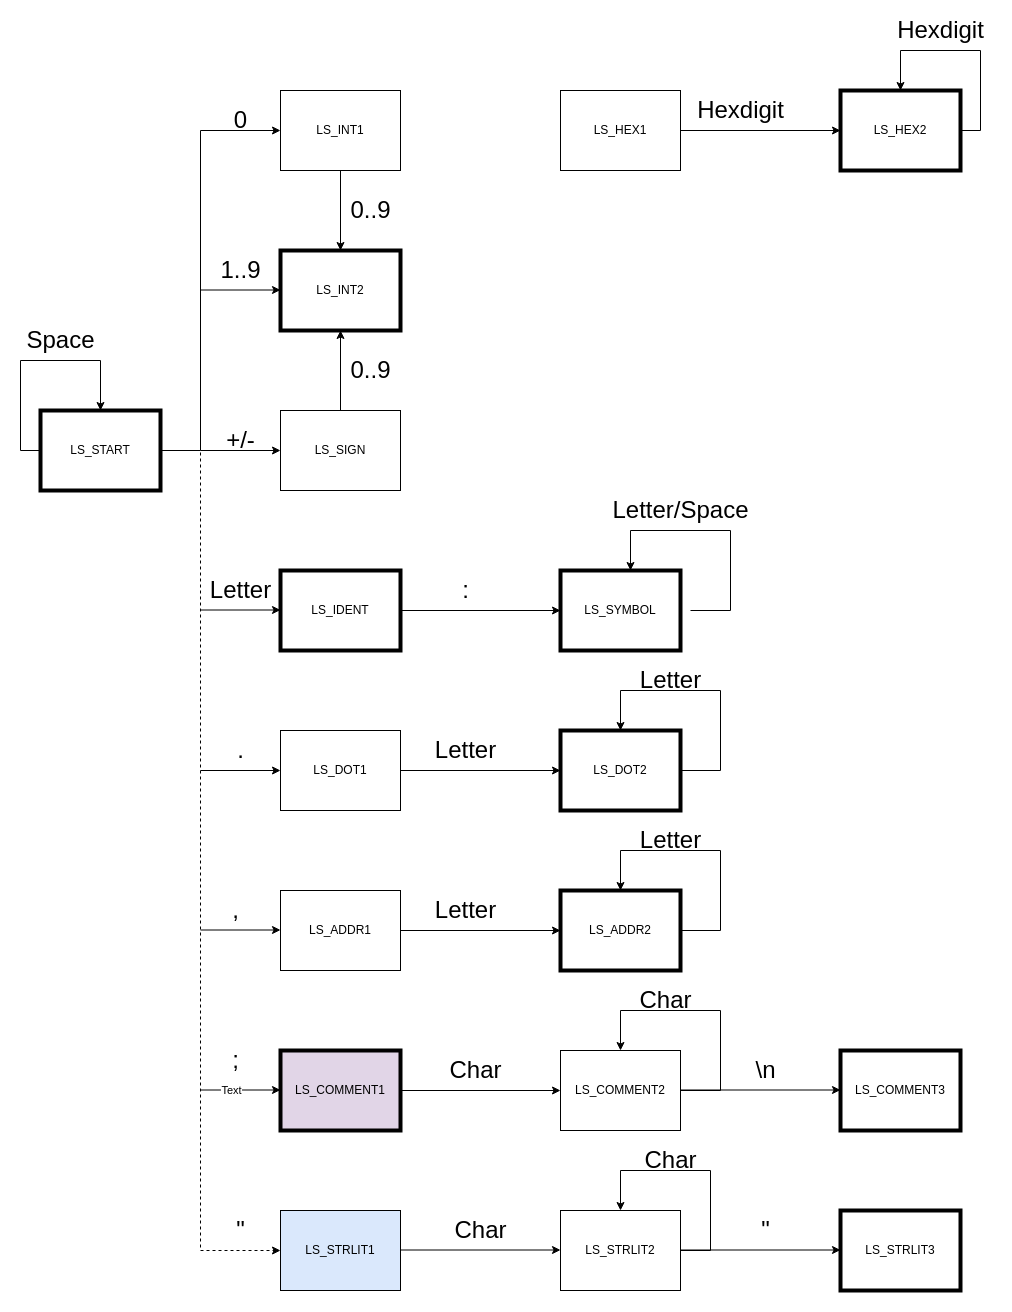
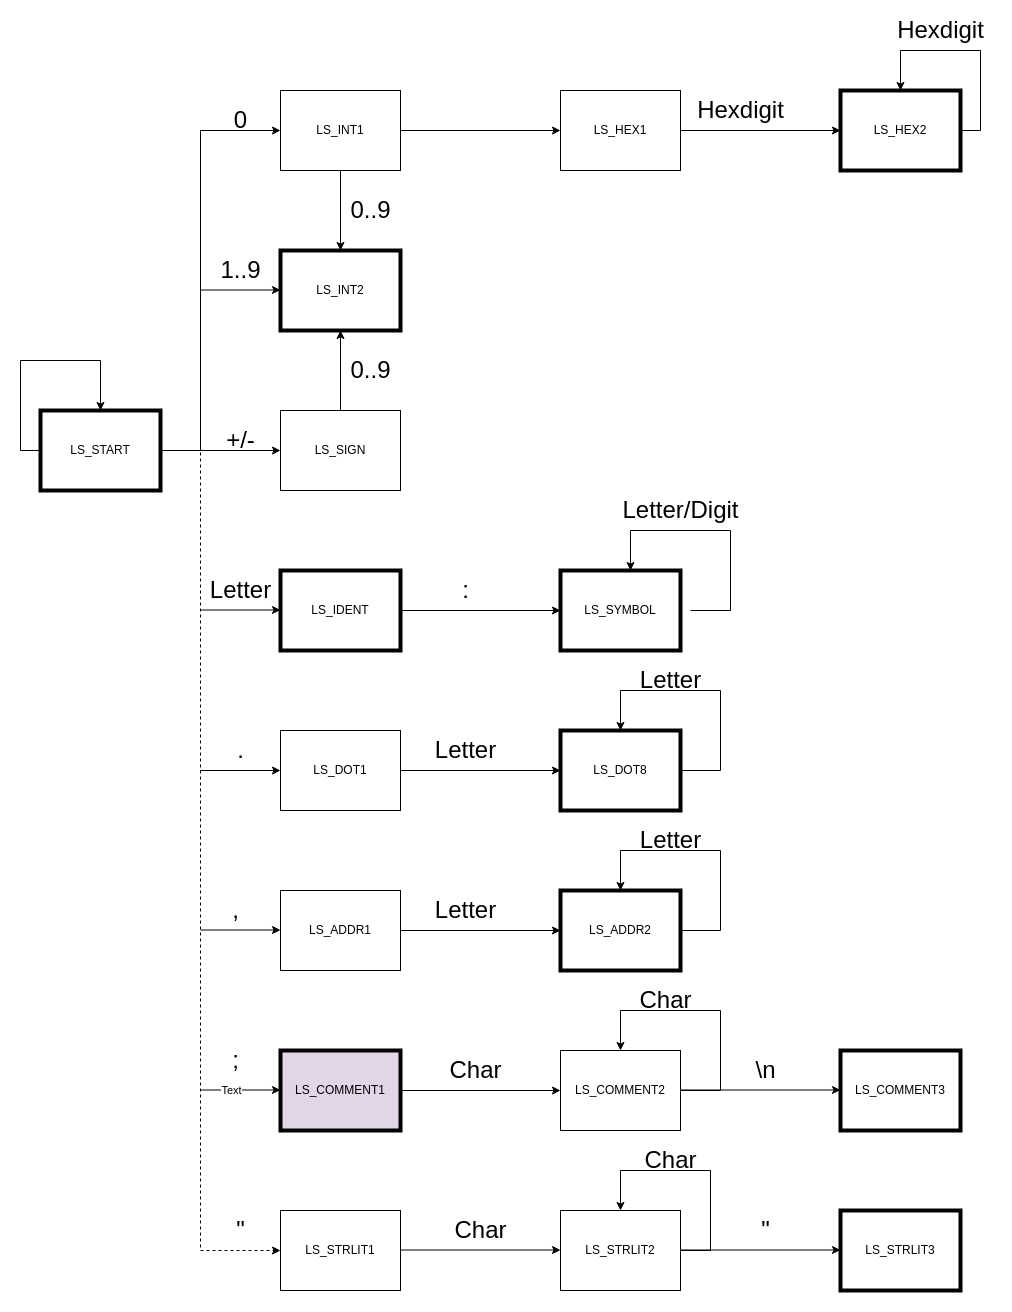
  <mxCell id="0" />
  <mxCell id="1" parent="0" />
  <mxCell id="2" style="edgeStyle=orthogonalEdgeStyle;rounded=0;orthogonalLoop=1;jettySize=auto;html=1;entryX=0;entryY=0.5;entryDx=0;entryDy=0;" parent="1" source="5" target="8" edge="1"><mxGeometry relative="1" as="geometry"><Array as="points"><mxPoint x="200" y="450" /><mxPoint x="200" y="130" /></Array></mxGeometry></mxCell>
  <mxCell id="3" style="edgeStyle=orthogonalEdgeStyle;rounded=0;orthogonalLoop=1;jettySize=auto;html=1;exitX=0;exitY=0.5;exitDx=0;exitDy=0;entryX=0.5;entryY=0;entryDx=0;entryDy=0;" parent="1" source="5" target="5" edge="1"><mxGeometry relative="1" as="geometry"><mxPoint x="100" y="400" as="targetPoint" /><Array as="points"><mxPoint x="20" y="450" /><mxPoint x="20" y="360" /><mxPoint x="100" y="360" /></Array></mxGeometry></mxCell>
  <mxCell id="4" style="edgeStyle=orthogonalEdgeStyle;rounded=0;orthogonalLoop=1;jettySize=auto;html=1;entryX=0;entryY=0.5;entryDx=0;entryDy=0;dashed=1;" parent="1" source="5" target="52" edge="1"><mxGeometry relative="1" as="geometry"><Array as="points"><mxPoint x="200" y="450" /><mxPoint x="200" y="1250" /></Array></mxGeometry></mxCell>
  <mxCell id="5" value="LS_START" style="rounded=0;whiteSpace=wrap;html=1;strokeWidth=4;" parent="1" vertex="1"><mxGeometry x="40" y="410" width="120" height="80" as="geometry" /></mxCell>
  <mxCell id="6" style="edgeStyle=orthogonalEdgeStyle;rounded=0;orthogonalLoop=1;jettySize=auto;html=1;entryX=0.5;entryY=0;entryDx=0;entryDy=0;" parent="1" source="8" target="9" edge="1"><mxGeometry relative="1" as="geometry" /></mxCell>
+ <mxCell id="7" style="edgeStyle=orthogonalEdgeStyle;rounded=0;orthogonalLoop=1;jettySize=auto;html=1;" parent="1" source="8" target="19" edge="1"><mxGeometry relative="1" as="geometry" /></mxCell>
  <mxCell id="8" value="LS_INT1" style="rounded=0;whiteSpace=wrap;html=1;" parent="1" vertex="1"><mxGeometry x="280" y="90" width="120" height="80" as="geometry" /></mxCell>
  <mxCell id="9" value="LS_INT2" style="rounded=0;whiteSpace=wrap;html=1;strokeWidth=4;" parent="1" vertex="1"><mxGeometry x="280" y="250" width="120" height="80" as="geometry" /></mxCell>
  <mxCell id="10" style="edgeStyle=orthogonalEdgeStyle;rounded=0;orthogonalLoop=1;jettySize=auto;html=1;entryX=0.5;entryY=1;entryDx=0;entryDy=0;" parent="1" source="11" target="9" edge="1"><mxGeometry relative="1" as="geometry" /></mxCell>
  <mxCell id="11" value="LS_SIGN" style="rounded=0;whiteSpace=wrap;html=1;" parent="1" vertex="1"><mxGeometry x="280" y="410" width="120" height="80" as="geometry" /></mxCell>
  <mxCell id="12" style="edgeStyle=orthogonalEdgeStyle;rounded=0;orthogonalLoop=1;jettySize=auto;html=1;exitX=1;exitY=0.5;exitDx=0;exitDy=0;" parent="1" source="13" target="21" edge="1"><mxGeometry relative="1" as="geometry"><mxPoint x="440" y="610" as="sourcePoint" /></mxGeometry></mxCell>
  <mxCell id="13" value="LS_IDENT" style="rounded=0;whiteSpace=wrap;html=1;strokeWidth=4;" parent="1" vertex="1"><mxGeometry x="280" y="570" width="120" height="80" as="geometry" /></mxCell>
  <mxCell id="14" style="edgeStyle=orthogonalEdgeStyle;rounded=0;orthogonalLoop=1;jettySize=auto;html=1;exitX=1;exitY=0.5;exitDx=0;exitDy=0;" parent="1" source="15" target="24" edge="1"><mxGeometry relative="1" as="geometry"><mxPoint x="440" y="930" as="sourcePoint" /></mxGeometry></mxCell>
  <mxCell id="15" value="LS_ADDR1" style="rounded=0;whiteSpace=wrap;html=1;" parent="1" vertex="1"><mxGeometry x="280" y="890" width="120" height="80" as="geometry" /></mxCell>
  <mxCell id="16" style="edgeStyle=orthogonalEdgeStyle;rounded=0;orthogonalLoop=1;jettySize=auto;html=1;exitX=1;exitY=0.5;exitDx=0;exitDy=0;" parent="1" source="17" target="22" edge="1"><mxGeometry relative="1" as="geometry"><mxPoint x="440" y="770" as="sourcePoint" /></mxGeometry></mxCell>
  <mxCell id="17" value="LS_DOT1" style="rounded=0;whiteSpace=wrap;html=1;" parent="1" vertex="1"><mxGeometry x="280" y="730" width="120" height="80" as="geometry" /></mxCell>
  <mxCell id="18" style="edgeStyle=orthogonalEdgeStyle;rounded=0;orthogonalLoop=1;jettySize=auto;html=1;" parent="1" source="19" target="20" edge="1"><mxGeometry relative="1" as="geometry" /></mxCell>
  <mxCell id="19" value="LS_HEX1" style="rounded=0;whiteSpace=wrap;html=1;" parent="1" vertex="1"><mxGeometry x="560" y="90" width="120" height="80" as="geometry" /></mxCell>
  <mxCell id="20" value="LS_HEX2" style="rounded=0;whiteSpace=wrap;html=1;strokeWidth=4;" parent="1" vertex="1"><mxGeometry x="840" y="90" width="120" height="80" as="geometry" /></mxCell>
  <mxCell id="21" value="LS_SYMBOL" style="rounded=0;whiteSpace=wrap;html=1;strokeWidth=4;" parent="1" vertex="1"><mxGeometry x="560" y="570" width="120" height="80" as="geometry" /></mxCell>
- <mxCell id="22" value="LS_DOT2" style="rounded=0;whiteSpace=wrap;html=1;strokeWidth=4;" parent="1" vertex="1"><mxGeometry x="560" y="730" width="120" height="80" as="geometry" /></mxCell>
+ <mxCell id="22" value="LS_DOT8" style="rounded=0;whiteSpace=wrap;html=1;strokeWidth=4;" parent="1" vertex="1"><mxGeometry x="560" y="730" width="120" height="80" as="geometry" /></mxCell>
  <mxCell id="23" style="edgeStyle=orthogonalEdgeStyle;rounded=0;orthogonalLoop=1;jettySize=auto;html=1;exitX=1;exitY=0.5;exitDx=0;exitDy=0;" parent="1" source="24" edge="1"><mxGeometry relative="1" as="geometry"><mxPoint x="620" y="890" as="targetPoint" /><Array as="points"><mxPoint x="720" y="930" /><mxPoint x="720" y="850" /><mxPoint x="620" y="850" /></Array></mxGeometry></mxCell>
  <mxCell id="24" value="LS_ADDR2" style="rounded=0;whiteSpace=wrap;html=1;strokeWidth=4;" parent="1" vertex="1"><mxGeometry x="560" y="890" width="120" height="80" as="geometry" /></mxCell>
  <mxCell id="25" style="edgeStyle=orthogonalEdgeStyle;rounded=0;orthogonalLoop=1;jettySize=auto;html=1;exitX=1;exitY=0.5;exitDx=0;exitDy=0;" parent="1" edge="1"><mxGeometry relative="1" as="geometry"><mxPoint x="620" y="730" as="targetPoint" /><mxPoint x="680" y="770" as="sourcePoint" /><Array as="points"><mxPoint x="720" y="770" /><mxPoint x="720" y="690" /><mxPoint x="620" y="690" /></Array></mxGeometry></mxCell>
  <mxCell id="26" style="edgeStyle=orthogonalEdgeStyle;rounded=0;orthogonalLoop=1;jettySize=auto;html=1;entryX=0.5;entryY=0;entryDx=0;entryDy=0;exitX=1;exitY=0.5;exitDx=0;exitDy=0;" parent="1" edge="1" target="20" source="20"><mxGeometry relative="1" as="geometry"><mxPoint x="870" y="90" as="targetPoint" /><mxPoint x="970" y="140" as="sourcePoint" /><Array as="points"><mxPoint x="980" y="130" /><mxPoint x="980" y="50" /><mxPoint x="900" y="50" /></Array></mxGeometry></mxCell>
  <mxCell id="27" value="&lt;font style=&quot;font-size: 24px&quot;&gt;Letter&lt;/font&gt;" style="text;html=1;resizable=0;autosize=1;align=center;verticalAlign=middle;points=[];fillColor=none;strokeColor=none;rounded=0;" parent="1" vertex="1"><mxGeometry x="425" y="740" width="80" height="20" as="geometry" /></mxCell>
  <mxCell id="28" value="&lt;font style=&quot;font-size: 24px&quot;&gt;Letter&lt;/font&gt;" style="text;html=1;resizable=0;autosize=1;align=center;verticalAlign=middle;points=[];fillColor=none;strokeColor=none;rounded=0;" parent="1" vertex="1"><mxGeometry x="425" y="900" width="80" height="20" as="geometry" /></mxCell>
  <mxCell id="29" value="&lt;font style=&quot;font-size: 24px&quot;&gt;Letter&lt;/font&gt;" style="text;html=1;resizable=0;autosize=1;align=center;verticalAlign=middle;points=[];fillColor=none;strokeColor=none;rounded=0;" parent="1" vertex="1"><mxGeometry x="630" y="830" width="80" height="20" as="geometry" /></mxCell>
  <mxCell id="30" value="&lt;font style=&quot;font-size: 24px&quot;&gt;Letter&lt;/font&gt;" style="text;html=1;resizable=0;autosize=1;align=center;verticalAlign=middle;points=[];fillColor=none;strokeColor=none;rounded=0;" parent="1" vertex="1"><mxGeometry x="630" y="670" width="80" height="20" as="geometry" /></mxCell>
  <mxCell id="31" value="&lt;font style=&quot;font-size: 24px&quot;&gt;Letter&lt;/font&gt;" style="text;html=1;resizable=0;autosize=1;align=center;verticalAlign=middle;points=[];fillColor=none;strokeColor=none;rounded=0;" parent="1" vertex="1"><mxGeometry x="200" y="580" width="80" height="20" as="geometry" /></mxCell>
  <mxCell id="32" value="&lt;font style=&quot;font-size: 24px&quot;&gt;:&lt;/font&gt;" style="text;html=1;resizable=0;autosize=1;align=center;verticalAlign=middle;points=[];fillColor=none;strokeColor=none;rounded=0;" parent="1" vertex="1"><mxGeometry x="455" y="580" width="20" height="20" as="geometry" /></mxCell>
  <mxCell id="33" value="&lt;font style=&quot;font-size: 24px&quot;&gt;.&lt;/font&gt;" style="text;html=1;resizable=0;autosize=1;align=center;verticalAlign=middle;points=[];fillColor=none;strokeColor=none;rounded=0;" parent="1" vertex="1"><mxGeometry x="230" y="740" width="20" height="20" as="geometry" /></mxCell>
  <mxCell id="34" value="&lt;font style=&quot;font-size: 24px&quot;&gt;,&lt;/font&gt;" style="text;html=1;resizable=0;autosize=1;align=center;verticalAlign=middle;points=[];fillColor=none;strokeColor=none;rounded=0;" parent="1" vertex="1"><mxGeometry x="225" y="900" width="20" height="20" as="geometry" /></mxCell>
  <mxCell id="35" value="&lt;font style=&quot;font-size: 24px&quot;&gt;Hexdigit&lt;/font&gt;" style="text;html=1;resizable=0;autosize=1;align=center;verticalAlign=middle;points=[];fillColor=none;strokeColor=none;rounded=0;" parent="1" vertex="1"><mxGeometry x="890" y="20" width="100" height="20" as="geometry" /></mxCell>
  <mxCell id="36" value="&lt;font style=&quot;font-size: 24px&quot;&gt;0&lt;/font&gt;" style="text;html=1;resizable=0;autosize=1;align=center;verticalAlign=middle;points=[];fillColor=none;strokeColor=none;rounded=0;" parent="1" vertex="1"><mxGeometry x="225" y="110" width="30" height="20" as="geometry" /></mxCell>
  <mxCell id="37" value="&lt;font style=&quot;font-size: 24px&quot;&gt;1..9&lt;/font&gt;" style="text;html=1;resizable=0;autosize=1;align=center;verticalAlign=middle;points=[];fillColor=none;strokeColor=none;rounded=0;" parent="1" vertex="1"><mxGeometry x="210" y="260" width="60" height="20" as="geometry" /></mxCell>
  <mxCell id="38" value="&lt;font style=&quot;font-size: 24px&quot;&gt;+/-&lt;/font&gt;" style="text;html=1;resizable=0;autosize=1;align=center;verticalAlign=middle;points=[];fillColor=none;strokeColor=none;rounded=0;" parent="1" vertex="1"><mxGeometry x="220" y="430" width="40" height="20" as="geometry" /></mxCell>
  <mxCell id="39" value="&lt;span style=&quot;font-size: 24px&quot;&gt;Hexdigit&lt;/span&gt;" style="text;html=1;resizable=0;autosize=1;align=center;verticalAlign=middle;points=[];fillColor=none;strokeColor=none;rounded=0;" parent="1" vertex="1"><mxGeometry x="690" y="100" width="100" height="20" as="geometry" /></mxCell>
  <mxCell id="40" value="&lt;font style=&quot;font-size: 24px&quot;&gt;0..9&lt;/font&gt;" style="text;html=1;resizable=0;autosize=1;align=center;verticalAlign=middle;points=[];fillColor=none;strokeColor=none;rounded=0;" parent="1" vertex="1"><mxGeometry x="340" y="360" width="60" height="20" as="geometry" /></mxCell>
  <mxCell id="41" value="&lt;font style=&quot;font-size: 24px&quot;&gt;0..9&lt;/font&gt;" style="text;html=1;resizable=0;autosize=1;align=center;verticalAlign=middle;points=[];fillColor=none;strokeColor=none;rounded=0;" parent="1" vertex="1"><mxGeometry x="340" y="200" width="60" height="20" as="geometry" /></mxCell>
  <mxCell id="42" style="edgeStyle=orthogonalEdgeStyle;rounded=0;orthogonalLoop=1;jettySize=auto;html=1;exitX=1;exitY=0.5;exitDx=0;exitDy=0;" parent="1" edge="1"><mxGeometry relative="1" as="geometry"><mxPoint x="630" y="570" as="targetPoint" /><mxPoint x="690" y="610" as="sourcePoint" /><Array as="points"><mxPoint x="730" y="610" /><mxPoint x="730" y="530" /><mxPoint x="630" y="530" /></Array></mxGeometry></mxCell>
- <mxCell id="43" value="&lt;font style=&quot;font-size: 24px&quot;&gt;Letter/Space&lt;/font&gt;" style="text;html=1;resizable=0;autosize=1;align=center;verticalAlign=middle;points=[];fillColor=none;strokeColor=none;rounded=0;" parent="1" vertex="1"><mxGeometry x="615" y="500" width="130" height="20" as="geometry" /></mxCell>
+ <mxCell id="43" value="&lt;font style=&quot;font-size: 24px&quot;&gt;Letter/Digit&lt;/font&gt;" style="text;html=1;resizable=0;autosize=1;align=center;verticalAlign=middle;points=[];fillColor=none;strokeColor=none;rounded=0;" parent="1" vertex="1"><mxGeometry x="615" y="500" width="130" height="20" as="geometry" /></mxCell>
  <mxCell id="44" style="edgeStyle=orthogonalEdgeStyle;rounded=0;orthogonalLoop=1;jettySize=auto;html=1;exitX=1;exitY=0.5;exitDx=0;exitDy=0;" parent="1" source="45" target="47" edge="1"><mxGeometry relative="1" as="geometry"><mxPoint x="440" y="1090" as="sourcePoint" /></mxGeometry></mxCell>
  <mxCell id="45" value="LS_COMMENT1" style="rounded=0;whiteSpace=wrap;html=1;strokeWidth=4;fillColor=#e1d5e7;" parent="1" vertex="1"><mxGeometry x="280" y="1050" width="120" height="80" as="geometry" /></mxCell>
  <mxCell id="46" style="edgeStyle=orthogonalEdgeStyle;rounded=0;orthogonalLoop=1;jettySize=auto;html=1;exitX=1;exitY=0.5;exitDx=0;exitDy=0;" parent="1" source="47" edge="1"><mxGeometry relative="1" as="geometry"><mxPoint x="620" y="1050" as="targetPoint" /><Array as="points"><mxPoint x="720" y="1090" /><mxPoint x="720" y="1010" /><mxPoint x="620" y="1010" /></Array></mxGeometry></mxCell>
  <mxCell id="47" value="LS_COMMENT2" style="rounded=0;whiteSpace=wrap;html=1;strokeWidth=1;" parent="1" vertex="1"><mxGeometry x="560" y="1050" width="120" height="80" as="geometry" /></mxCell>
- <mxCell id="48" value="&lt;font style=&quot;font-size: 24px&quot;&gt;Space&lt;/font&gt;" style="text;html=1;resizable=0;autosize=1;align=center;verticalAlign=middle;points=[];fillColor=none;strokeColor=none;rounded=0;" parent="1" vertex="1"><mxGeometry x="20" y="330" width="80" height="20" as="geometry" /></mxCell>
  <mxCell id="49" value="&lt;font style=&quot;font-size: 24px&quot;&gt;;&lt;/font&gt;" style="text;html=1;resizable=0;autosize=1;align=center;verticalAlign=middle;points=[];fillColor=none;strokeColor=none;rounded=0;" parent="1" vertex="1"><mxGeometry x="225" y="1050" width="20" height="20" as="geometry" /></mxCell>
  <mxCell id="50" value="&lt;span style=&quot;font-size: 24px&quot;&gt;Char&lt;/span&gt;" style="text;html=1;resizable=0;autosize=1;align=center;verticalAlign=middle;points=[];fillColor=none;strokeColor=none;rounded=0;" parent="1" vertex="1"><mxGeometry x="440" y="1060" width="70" height="20" as="geometry" /></mxCell>
  <mxCell id="51" value="&lt;span style=&quot;font-size: 24px&quot;&gt;Char&lt;/span&gt;" style="text;html=1;resizable=0;autosize=1;align=center;verticalAlign=middle;points=[];fillColor=none;strokeColor=none;rounded=0;" parent="1" vertex="1"><mxGeometry x="630" y="990" width="70" height="20" as="geometry" /></mxCell>
- <mxCell id="52" value="LS_STRLIT1" style="rounded=0;whiteSpace=wrap;html=1;fillColor=#dae8fc;" vertex="1" parent="1"><mxGeometry x="280" y="1210" width="120" height="80" as="geometry" /></mxCell>
+ <mxCell id="52" value="LS_STRLIT1" style="rounded=0;whiteSpace=wrap;html=1;" vertex="1" parent="1"><mxGeometry x="280" y="1210" width="120" height="80" as="geometry" /></mxCell>
  <mxCell id="53" value="" style="endArrow=classic;html=1;entryX=0;entryY=0.5;entryDx=0;entryDy=0;" edge="1" parent="1" target="17"><mxGeometry width="50" height="50" relative="1" as="geometry"><mxPoint x="200" y="770" as="sourcePoint" /><mxPoint x="460" y="710" as="targetPoint" /></mxGeometry></mxCell>
  <mxCell id="54" value="" style="endArrow=classic;html=1;entryX=0;entryY=0.5;entryDx=0;entryDy=0;" edge="1" parent="1"><mxGeometry width="50" height="50" relative="1" as="geometry"><mxPoint x="200" y="929.5" as="sourcePoint" /><mxPoint x="280" y="929.5" as="targetPoint" /></mxGeometry></mxCell>
  <mxCell id="55" value="" style="endArrow=classic;html=1;entryX=0;entryY=0.5;entryDx=0;entryDy=0;" edge="1" parent="1"><mxGeometry width="50" height="50" relative="1" as="geometry"><mxPoint x="200" y="609.5" as="sourcePoint" /><mxPoint x="280" y="609.5" as="targetPoint" /></mxGeometry></mxCell>
  <mxCell id="56" value="" style="endArrow=classic;html=1;entryX=0;entryY=0.5;entryDx=0;entryDy=0;" edge="1" parent="1"><mxGeometry width="50" height="50" relative="1" as="geometry"><mxPoint x="200" y="289.5" as="sourcePoint" /><mxPoint x="280" y="289.5" as="targetPoint" /></mxGeometry></mxCell>
  <mxCell id="57" value="" style="endArrow=classic;html=1;entryX=0;entryY=0.5;entryDx=0;entryDy=0;" edge="1" parent="1"><mxGeometry width="50" height="50" relative="1" as="geometry"><mxPoint x="200" y="450" as="sourcePoint" /><mxPoint x="280" y="450" as="targetPoint" /></mxGeometry></mxCell>
  <mxCell id="58" value="" style="endArrow=classic;html=1;entryX=0;entryY=0.5;entryDx=0;entryDy=0;" edge="1" parent="1"><mxGeometry width="50" height="50" relative="1" as="geometry"><mxPoint x="200" y="1089.5" as="sourcePoint" /><mxPoint x="280" y="1089.5" as="targetPoint" /></mxGeometry></mxCell>
  <mxCell id="59" value="Text" style="edgeLabel;html=1;align=center;verticalAlign=middle;resizable=0;points=[];" vertex="1" connectable="0" parent="58"><mxGeometry x="-0.25" y="1" relative="1" as="geometry"><mxPoint y="1" as="offset" /></mxGeometry></mxCell>
  <mxCell id="60" value="LS_STRLIT2" style="rounded=0;whiteSpace=wrap;html=1;" vertex="1" parent="1"><mxGeometry x="560" y="1210" width="120" height="80" as="geometry" /></mxCell>
  <mxCell id="61" value="LS_STRLIT3" style="rounded=0;whiteSpace=wrap;html=1;strokeWidth=4;" vertex="1" parent="1"><mxGeometry x="840" y="1210" width="120" height="80" as="geometry" /></mxCell>
  <mxCell id="62" style="edgeStyle=orthogonalEdgeStyle;rounded=0;orthogonalLoop=1;jettySize=auto;html=1;exitX=1;exitY=0.5;exitDx=0;exitDy=0;" edge="1" parent="1"><mxGeometry relative="1" as="geometry"><mxPoint x="400" y="1249.5" as="sourcePoint" /><mxPoint x="560" y="1249.5" as="targetPoint" /></mxGeometry></mxCell>
  <mxCell id="63" style="edgeStyle=orthogonalEdgeStyle;rounded=0;orthogonalLoop=1;jettySize=auto;html=1;exitX=1;exitY=0.5;exitDx=0;exitDy=0;" edge="1" parent="1"><mxGeometry relative="1" as="geometry"><mxPoint x="680" y="1249.5" as="sourcePoint" /><mxPoint x="840" y="1249.5" as="targetPoint" /></mxGeometry></mxCell>
  <mxCell id="64" style="edgeStyle=orthogonalEdgeStyle;rounded=0;orthogonalLoop=1;jettySize=auto;html=1;exitX=1;exitY=0.5;exitDx=0;exitDy=0;" edge="1" parent="1"><mxGeometry relative="1" as="geometry"><mxPoint x="620" y="1210" as="targetPoint" /><Array as="points"><mxPoint x="710" y="1250" /><mxPoint x="710" y="1170" /><mxPoint x="620" y="1170" /></Array><mxPoint x="680" y="1250" as="sourcePoint" /></mxGeometry></mxCell>
  <mxCell id="65" value="&lt;span style=&quot;font-size: 24px&quot;&gt;Char&lt;/span&gt;" style="text;html=1;resizable=0;autosize=1;align=center;verticalAlign=middle;points=[];fillColor=none;strokeColor=none;rounded=0;" vertex="1" parent="1"><mxGeometry x="635" y="1150" width="70" height="20" as="geometry" /></mxCell>
  <mxCell id="66" style="edgeStyle=orthogonalEdgeStyle;rounded=0;orthogonalLoop=1;jettySize=auto;html=1;exitX=1;exitY=0.5;exitDx=0;exitDy=0;" edge="1" parent="1"><mxGeometry relative="1" as="geometry"><mxPoint x="680" y="1089.5" as="sourcePoint" /><mxPoint x="840" y="1089.5" as="targetPoint" /></mxGeometry></mxCell>
  <mxCell id="67" value="LS_COMMENT3" style="rounded=0;whiteSpace=wrap;html=1;strokeWidth=4;" vertex="1" parent="1"><mxGeometry x="840" y="1050" width="120" height="80" as="geometry" /></mxCell>
  <mxCell id="68" value="&lt;span style=&quot;font-size: 24px&quot;&gt;&quot;&lt;/span&gt;" style="text;html=1;resizable=0;autosize=1;align=center;verticalAlign=middle;points=[];fillColor=none;strokeColor=none;rounded=0;" vertex="1" parent="1"><mxGeometry x="230" y="1220" width="20" height="20" as="geometry" /></mxCell>
  <mxCell id="69" value="&lt;span style=&quot;font-size: 24px&quot;&gt;Char&lt;/span&gt;" style="text;html=1;resizable=0;autosize=1;align=center;verticalAlign=middle;points=[];fillColor=none;strokeColor=none;rounded=0;" vertex="1" parent="1"><mxGeometry x="445" y="1220" width="70" height="20" as="geometry" /></mxCell>
  <mxCell id="70" value="&lt;span style=&quot;font-size: 24px&quot;&gt;&quot;&lt;/span&gt;" style="text;html=1;resizable=0;autosize=1;align=center;verticalAlign=middle;points=[];fillColor=none;strokeColor=none;rounded=0;" vertex="1" parent="1"><mxGeometry x="755" y="1220" width="20" height="20" as="geometry" /></mxCell>
  <mxCell id="71" value="&lt;span style=&quot;font-size: 24px&quot;&gt;\n&lt;/span&gt;" style="text;html=1;resizable=0;autosize=1;align=center;verticalAlign=middle;points=[];fillColor=none;strokeColor=none;rounded=0;" vertex="1" parent="1"><mxGeometry x="745" y="1060" width="40" height="20" as="geometry" /></mxCell>
